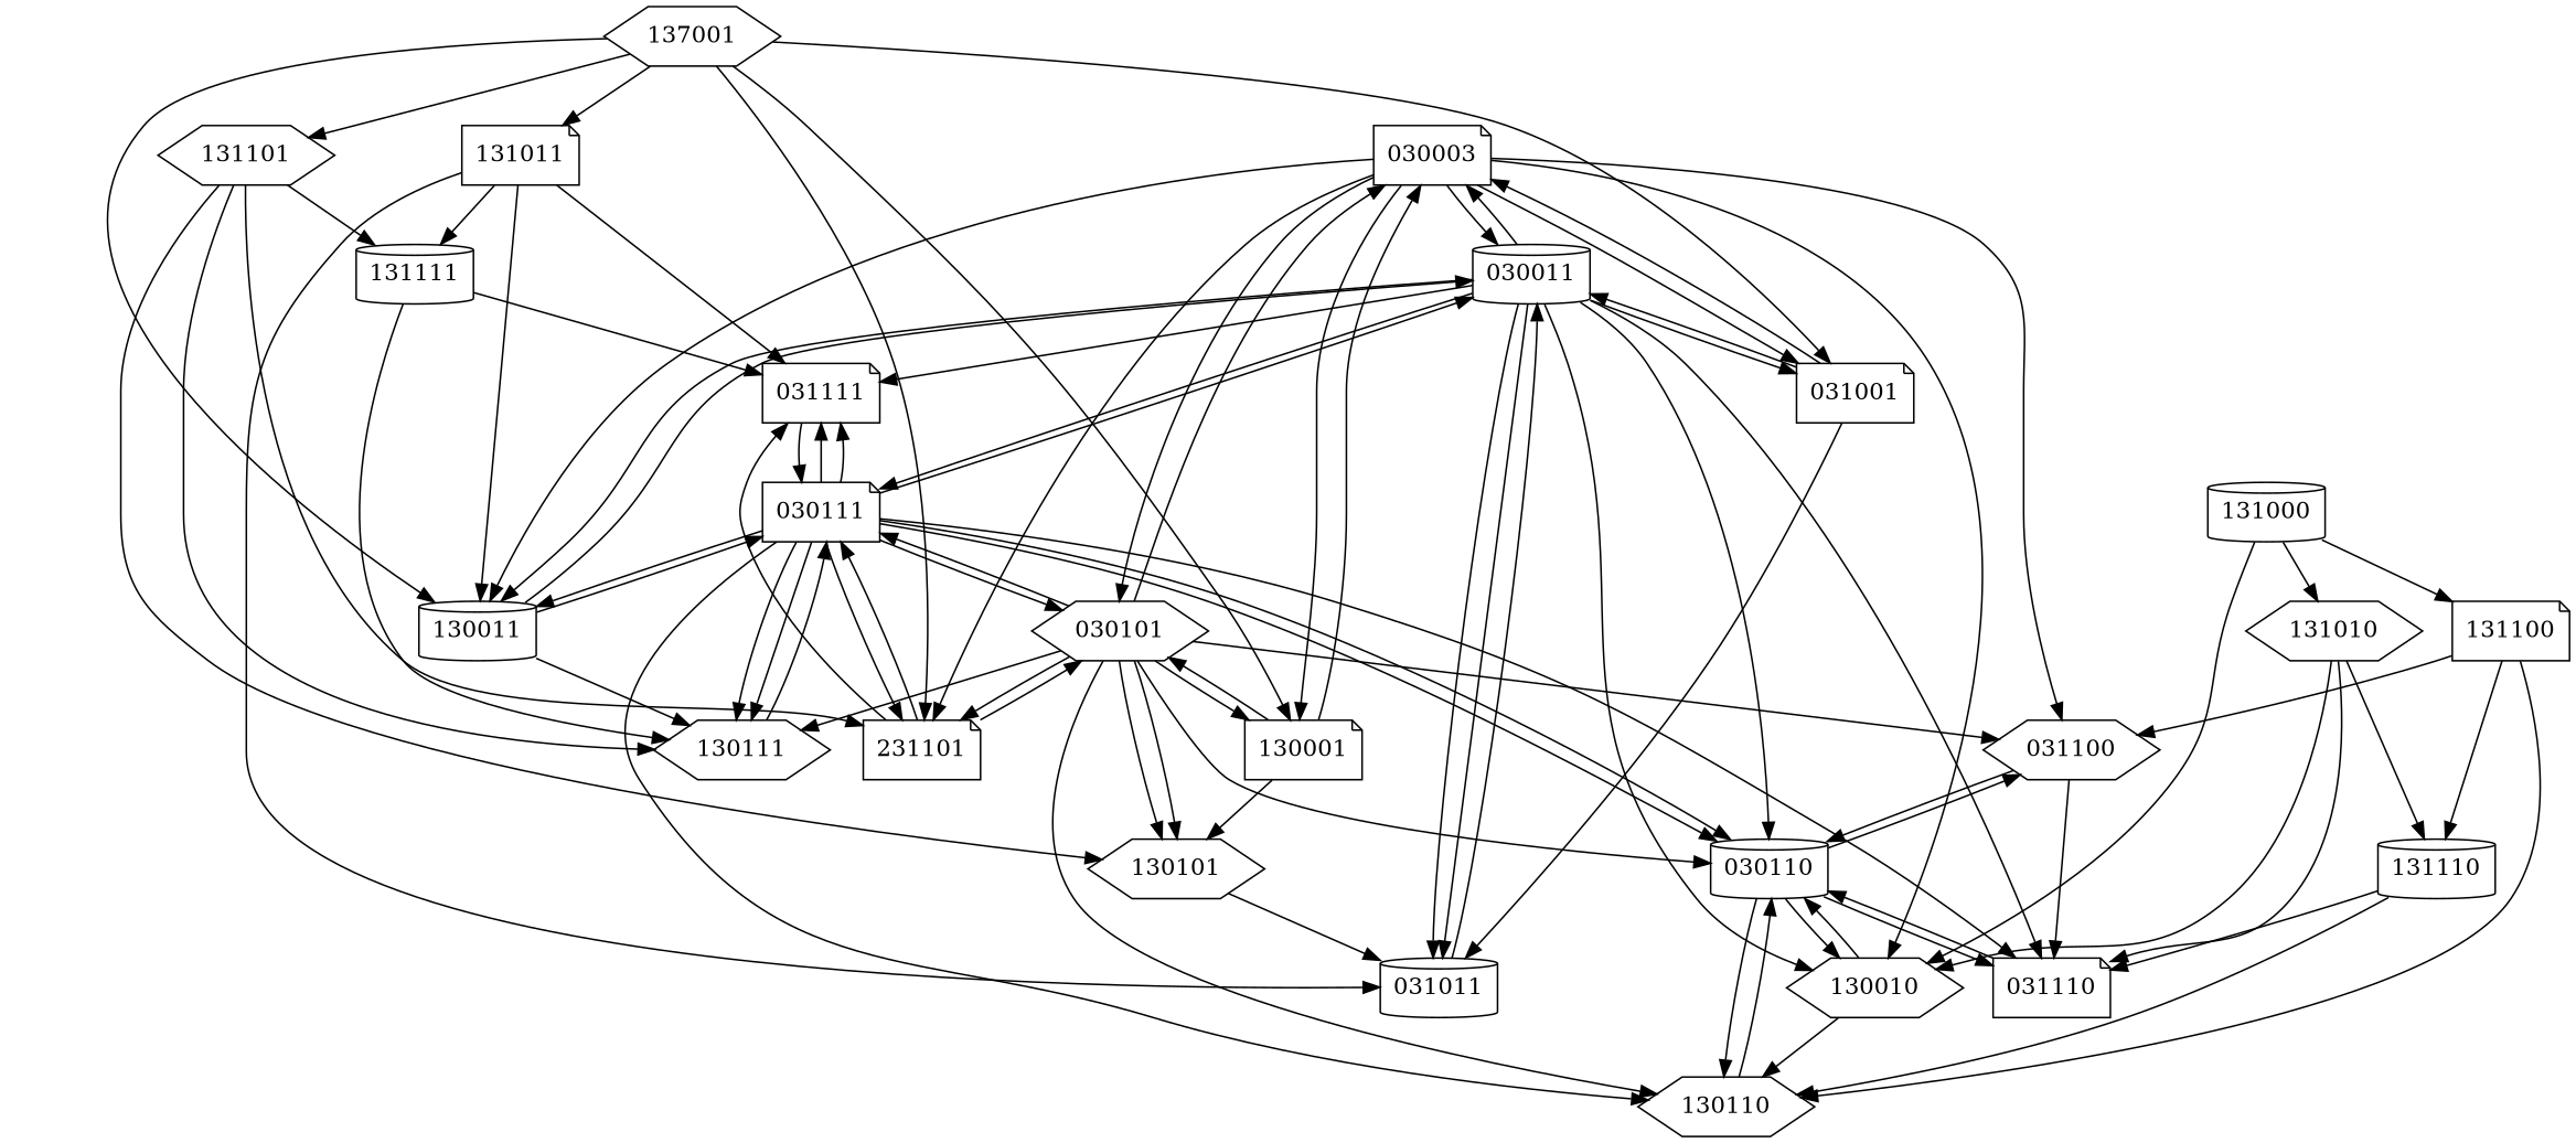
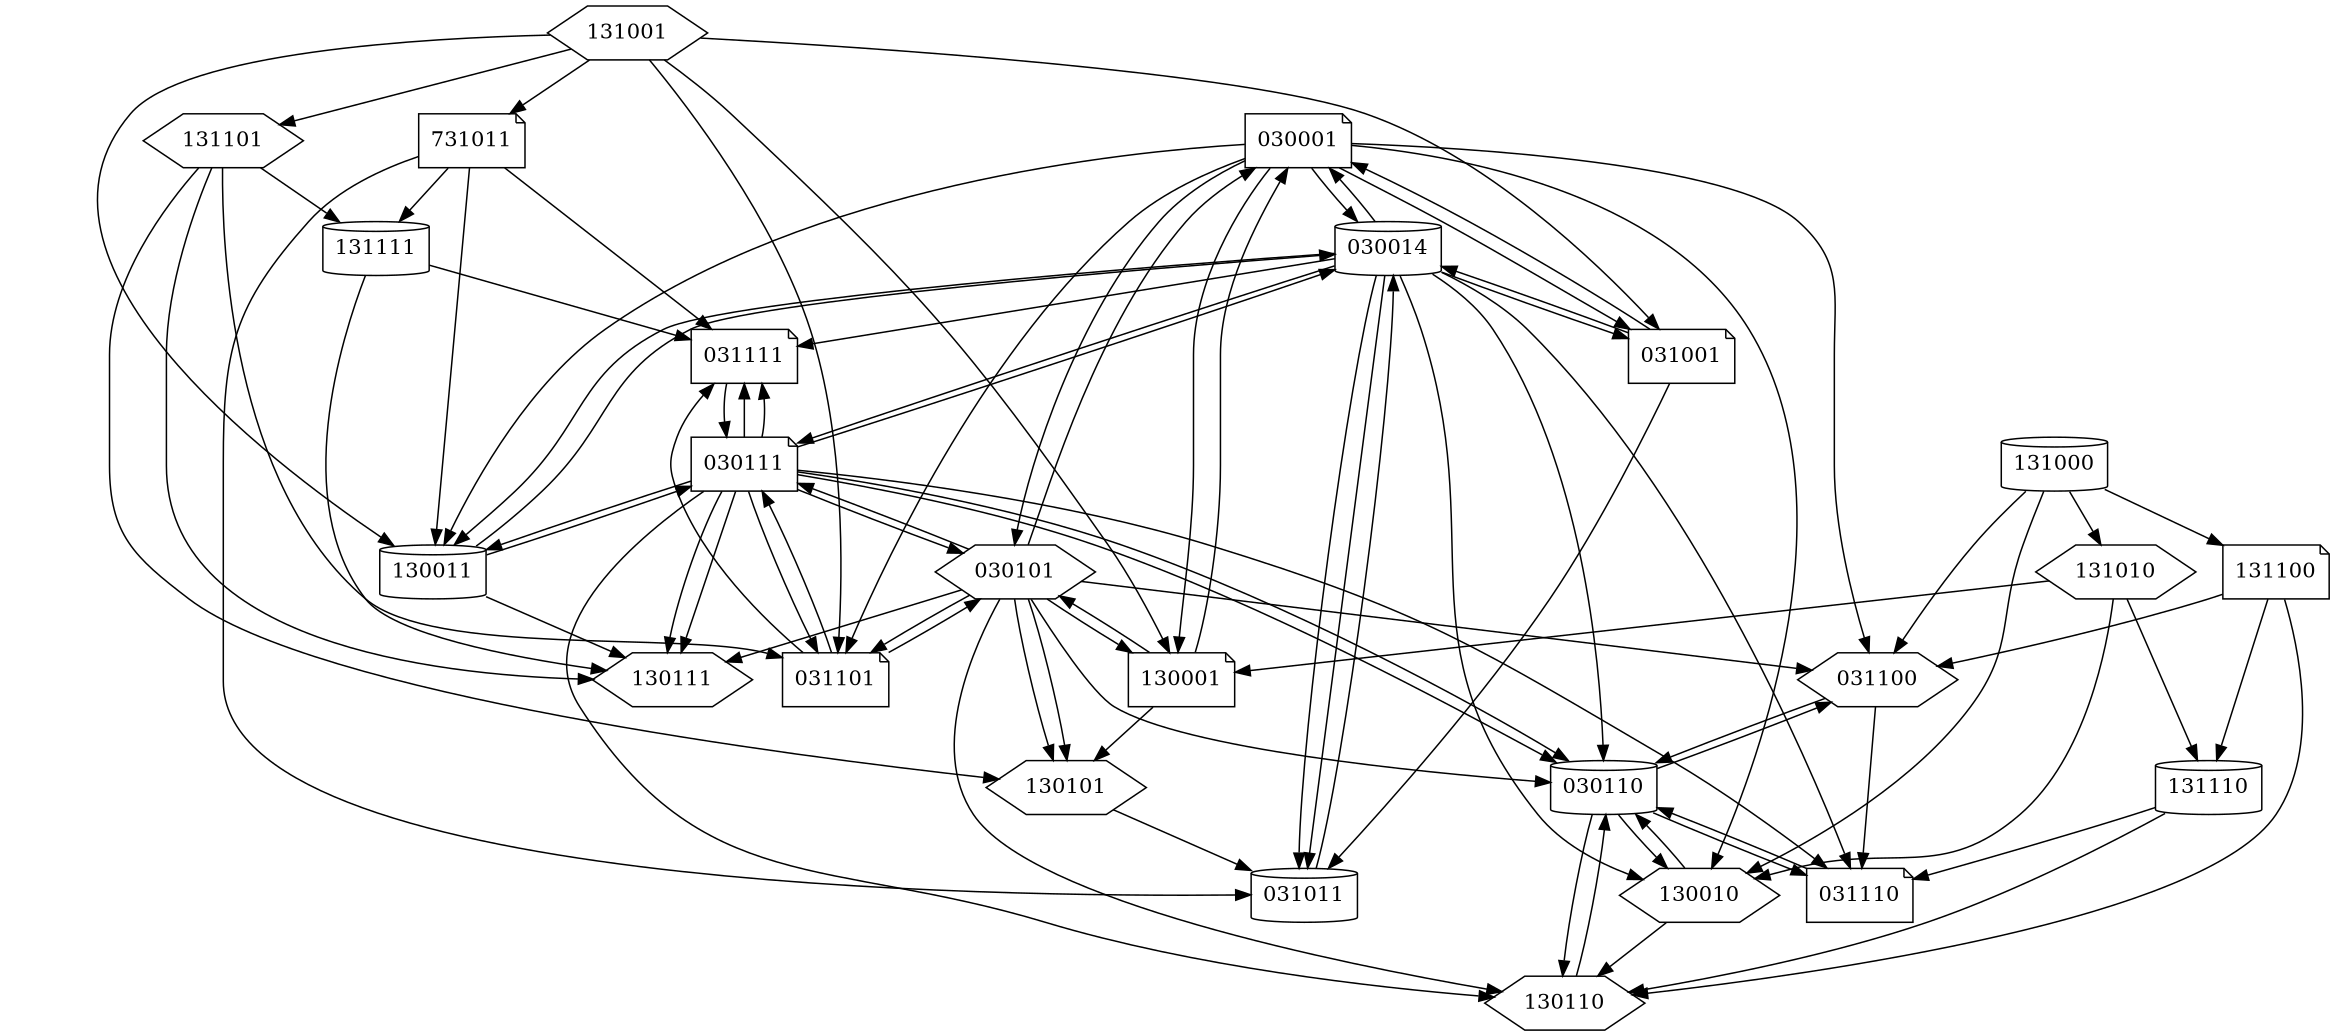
  digraph {
    node [shape=note]
    edge [penwidth=1]
-   n1 [label=030003]
-   n2 [label=030011 shape=cylinder]
+   n1 [label=030001]
+   n2 [label=030014 shape=cylinder]
    n3 [label=030101 shape=hexagon]
    n4 [label=031001]
    n5 [label=031100 shape=hexagon]
-   n6 [label=231101]
+   n6 [label=031101]
    n7 [label=130001]
    n8 [label=130010 shape=hexagon]
    n9 [label=130011 shape=cylinder]
    n10 [label=030110 shape=cylinder]
    n11 [label=030111]
    n12 [label=031011 shape=cylinder]
    n13 [label=031110]
    n14 [label=031111]
    n15 [label=130101 shape=hexagon]
    n16 [label=130110 shape=hexagon]
    n17 [label=130111 shape=hexagon]
    n18 [label=131000 shape=cylinder]
    n19 [label=131010 shape=hexagon]
    n20 [label=131100]
    n21 [label=131110 shape=cylinder]
-   n22 [label=137001 shape=hexagon]
-   n23 [label=131011]
+   n22 [label=131001 shape=hexagon]
+   n23 [label=731011]
    n24 [label=131101 shape=hexagon]
    n25 [label=131111 shape=cylinder]
    n1 -> n2
    n1 -> n3
    n1 -> n4
    n1 -> n5
    n1 -> n6
    n1 -> n7
    n1 -> n8
    n1 -> n9
    n2 -> n1
    n2 -> n4
    n2 -> n8
    n2 -> n9
    n2 -> n10
    n2 -> n11
    n2 -> n12
    n2 -> n12
    n2 -> n13
    n2 -> n14
    n3 -> n1
    n3 -> n5
    n3 -> n6
    n3 -> n7
    n3 -> n10
    n3 -> n11
    n3 -> n15
    n3 -> n15
    n3 -> n16
    n3 -> n17
    n4 -> n1
    n4 -> n2
    n4 -> n12
    n5 -> n10
    n5 -> n13
    n6 -> n3
    n6 -> n11
    n6 -> n14
    n7 -> n1
    n7 -> n3
    n7 -> n15
    n8 -> n10
    n8 -> n16
    n9 -> n2
    n9 -> n11
    n9 -> n17
    n10 -> n5
    n10 -> n8
    n10 -> n13
    n10 -> n16
    n11 -> n2
    n11 -> n3
    n11 -> n6
    n11 -> n9
    n11 -> n10
    n11 -> n10
    n11 -> n13
    n11 -> n14
    n11 -> n14
    n11 -> n16
    n11 -> n17
    n11 -> n17
    n12 -> n2
    n13 -> n10
    n14 -> n11
    n15 -> n12
    n16 -> n10
-   n17 -> n11
+   n18 -> n5
    n18 -> n8
    n18 -> n19
    n18 -> n20
    n19 -> n8
-   n19 -> n13
+   n19 -> n7
    n19 -> n21
    n20 -> n5
    n20 -> n16
    n20 -> n21
    n21 -> n13
    n21 -> n16
    n22 -> n4
    n22 -> n6
    n22 -> n7
    n22 -> n9
    n22 -> n23
    n22 -> n24
    n23 -> n9
    n23 -> n12
    n23 -> n14
    n23 -> n25
    n24 -> n6
    n24 -> n15
    n24 -> n17
    n24 -> n25
    n25 -> n14
    n25 -> n17
  }
